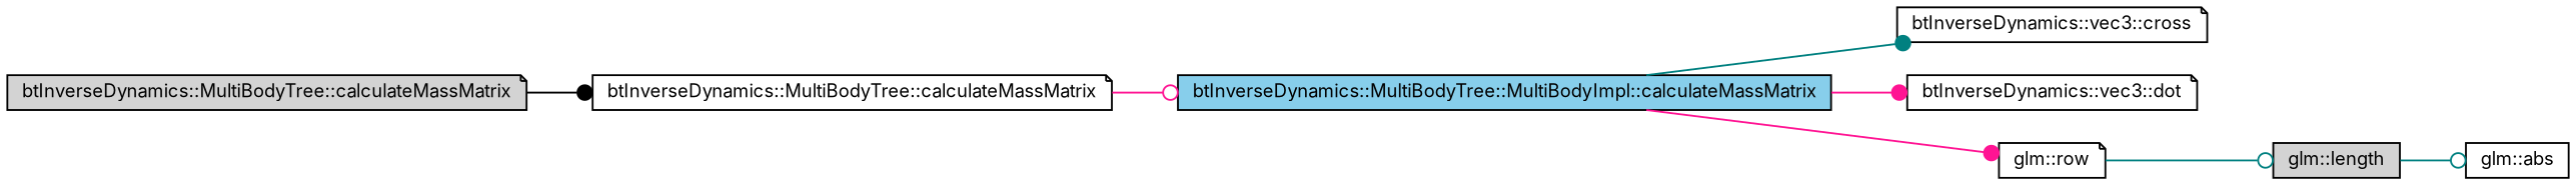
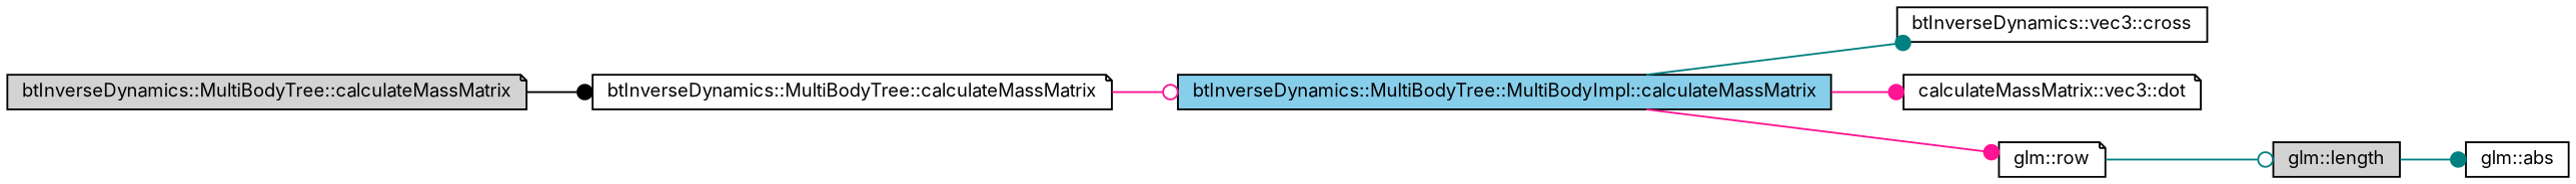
  digraph {
    fontname=Inter
    rankdir=LR
    node [color=black fillcolor=white fontname=Inter fontsize=10 shape=note style=filled]
    edge [arrowhead=dot color=deeppink fontname=Inter fontsize=10 labelfontname=FreeSans labelfontsize=10 style=solid]
    n1 [fillcolor=lightgrey fontcolor=black height=0.2 label="btInverseDynamics::MultiBodyTree::calculateMassMatrix" width=0.4]
    n2 [height=0.2 label="btInverseDynamics::MultiBodyTree::calculateMassMatrix" width=0.4]
    n3 [fillcolor=skyblue height=0.2 label="btInverseDynamics::MultiBodyTree::MultiBodyImpl::calculateMassMatrix" shape=box width=0.4]
-   n4 [height=0.2 label="btInverseDynamics::vec3::cross" width=0.4]
-   n5 [height=0.2 label="btInverseDynamics::vec3::dot" width=0.4]
+   n4 [height=0.2 label="btInverseDynamics::vec3::cross" shape=box width=0.4]
+   n5 [height=0.2 label="calculateMassMatrix::vec3::dot" width=0.4]
    n6 [height=0.2 label="glm::row" width=0.4]
    n7 [fillcolor=lightgrey height=0.2 label="glm::length" shape=box width=0.4]
    n8 [height=0.2 label="glm::abs" shape=box width=0.4]
    n1 -> n2 [color=black]
    n2 -> n3 [arrowhead=odot]
    n3 -> n4 [color=teal]
    n3 -> n5
    n3 -> n6
    n6 -> n7 [arrowhead=odot color=teal]
-   n7 -> n8 [arrowhead=odot color=teal]
+   n7 -> n8 [color=teal]
  }
